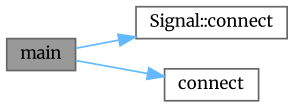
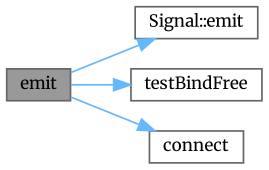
  digraph {
    fontname=Merriweather
    rankdir=LR
    node [color=grey40 fillcolor=white fontname=Merriweather fontsize=10 shape=box style=filled]
    edge [color=steelblue1 fontname=Merriweather fontsize=10 labelfontname=Helvetica labelfontsize=10 style=solid]
-   n1 [color=gray40 fillcolor=grey60 fontcolor=black height=0.2 label=main width=0.4]
-   n2 [height=0.2 label="Signal::connect" width=0.4]
+   n1 [color=gray40 fillcolor=grey60 fontcolor=black height=0.2 label=emit width=0.4]
+   n2 [height=0.2 label="Signal::emit" width=0.4]
+   n3 [height=0.2 label=testBindFree width=0.4]
    n4 [height=0.2 label=connect width=0.4]
    n1 -> n2
+   n1 -> n3
    n1 -> n4
  }
